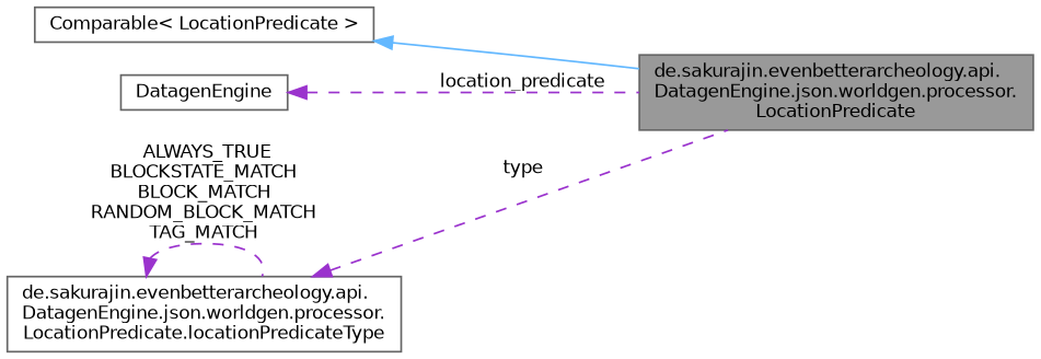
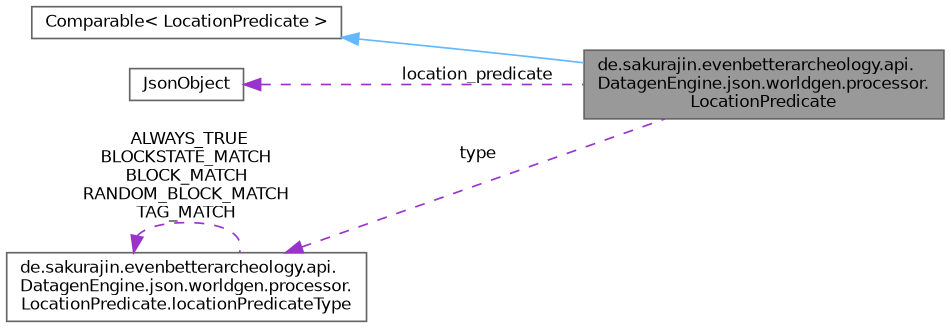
  digraph {
    rankdir=LR
    node [color=gray40 fillcolor=white fontname=Helvetica fontsize=10 shape=box style=filled]
    edge [color=darkorchid3 dir=back fontname=Helvetica fontsize=10 labelfontname=Helvetica labelfontsize=10 style=dashed]
    n1 [fillcolor=grey60 fontcolor=black height=0.2 label="de.sakurajin.evenbetterarcheology.api.\lDatagenEngine.json.worldgen.processor.\lLocationPredicate" width=0.4]
    n2 [height=0.2 label="Comparable\< LocationPredicate \>" width=0.4]
-   n3 [height=0.2 label=DatagenEngine width=0.4]
+   n3 [height=0.2 label=JsonObject width=0.4]
    n4 [height=0.2 label="de.sakurajin.evenbetterarcheology.api.\lDatagenEngine.json.worldgen.processor.\lLocationPredicate.locationPredicateType" width=0.4]
    n2 -> n1 [color=steelblue1 style=solid]
    n3 -> n1 [label=" location_predicate"]
    n4 -> n1 [label=" type"]
    n4 -> n4 [label=" ALWAYS_TRUE\nBLOCKSTATE_MATCH\nBLOCK_MATCH\nRANDOM_BLOCK_MATCH\nTAG_MATCH"]
  }
